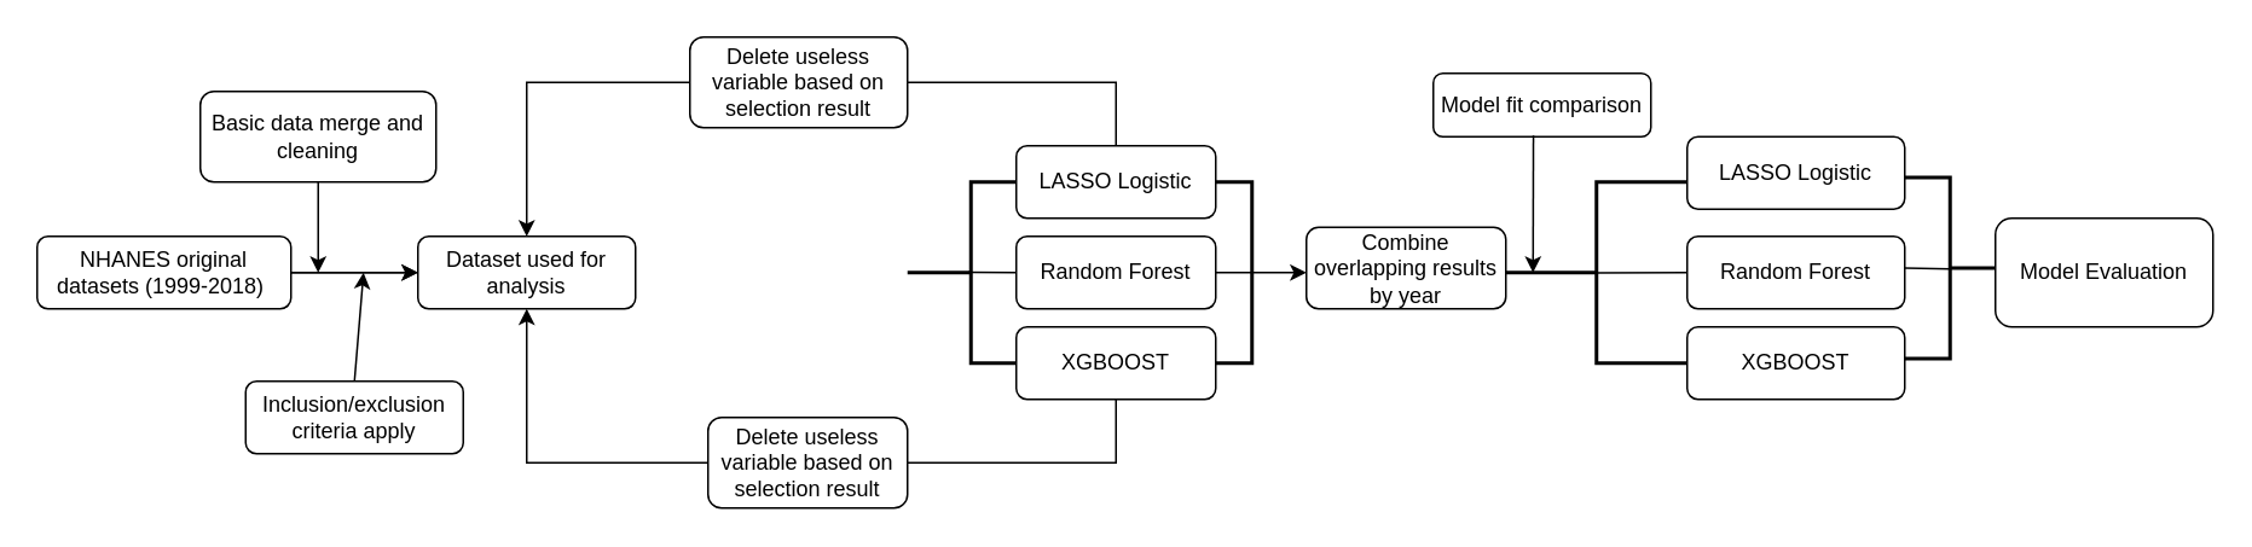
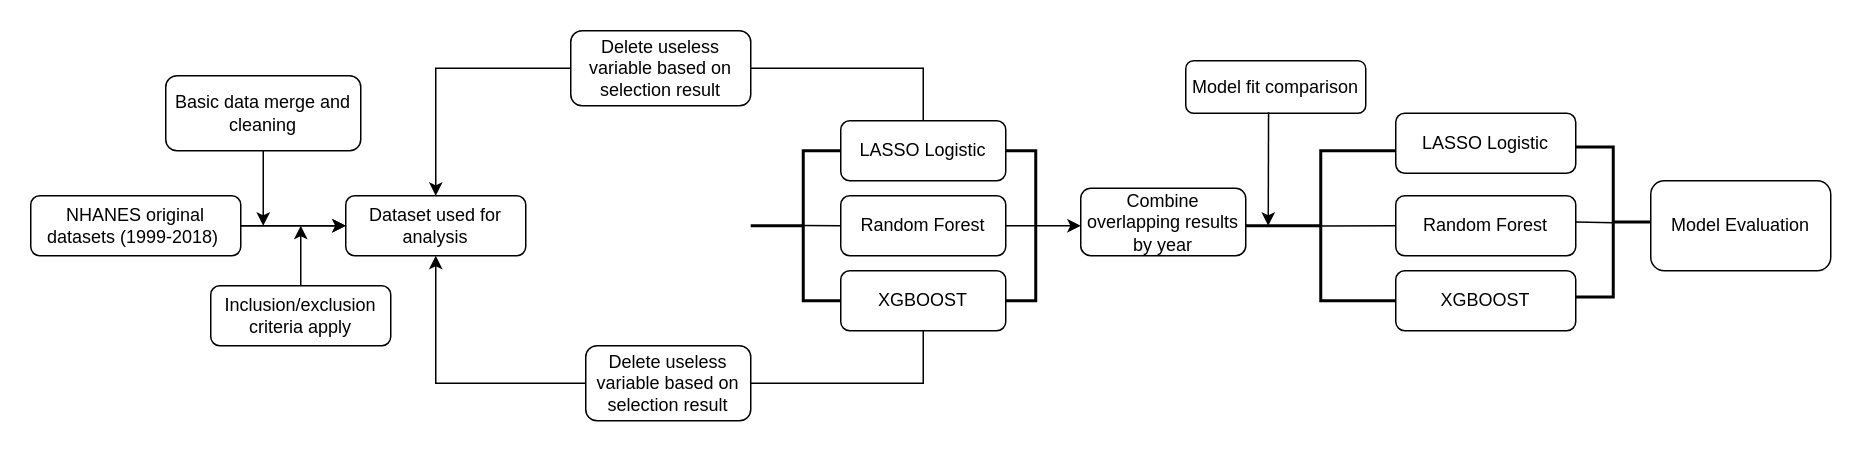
  <mxCell id="0" />
  <mxCell id="1" parent="0" />
  <mxCell id="2" value="" style="edgeStyle=orthogonalEdgeStyle;rounded=0;orthogonalLoop=1;jettySize=auto;html=1;entryX=0;entryY=0.5;entryDx=0;entryDy=0;" parent="1" source="4" target="7" edge="1"><mxGeometry relative="1" as="geometry"><mxPoint x="260" y="150" as="targetPoint" /><Array as="points" /></mxGeometry></mxCell>
  <mxCell id="3" value="" style="edgeStyle=orthogonalEdgeStyle;rounded=0;orthogonalLoop=1;jettySize=auto;html=1;" parent="1" source="4" target="7" edge="1"><mxGeometry relative="1" as="geometry" /></mxCell>
  <mxCell id="4" value="NHANES original datasets (1999-2018)&amp;nbsp;" style="rounded=1;whiteSpace=wrap;html=1;fontSize=12;glass=0;strokeWidth=1;shadow=0;" parent="1" vertex="1"><mxGeometry x="20" y="130" width="140" height="40" as="geometry" /></mxCell>
  <mxCell id="5" value="" style="edgeStyle=orthogonalEdgeStyle;rounded=0;orthogonalLoop=1;jettySize=auto;html=1;" parent="1" source="6" edge="1"><mxGeometry relative="1" as="geometry"><mxPoint x="175" y="150" as="targetPoint" /></mxGeometry></mxCell>
  <mxCell id="6" value="Basic data merge and cleaning" style="rounded=1;whiteSpace=wrap;html=1;" parent="1" vertex="1"><mxGeometry x="110" width="130" height="50" as="geometry" y="50" /></mxCell>
  <mxCell id="7" value="Dataset used for analysis" style="rounded=1;whiteSpace=wrap;html=1;fontSize=12;glass=0;strokeWidth=1;shadow=0;" parent="1" vertex="1"><mxGeometry x="230" y="130" width="120" height="40" as="geometry" /></mxCell>
- <mxCell id="8" value="Inclusion/exclusion criteria apply" style="rounded=1;whiteSpace=wrap;html=1;" parent="1" vertex="1"><mxGeometry x="135" y="210" width="120" height="40" as="geometry" /></mxCell>
+ <mxCell id="8" value="Inclusion/exclusion criteria apply" style="rounded=1;whiteSpace=wrap;html=1;" parent="1" vertex="1"><mxGeometry x="140" y="190" width="120" height="40" as="geometry" /></mxCell>
  <mxCell id="9" value="" style="strokeWidth=2;html=1;shape=mxgraph.flowchart.annotation_2;align=left;labelPosition=right;pointerEvents=1;" parent="1" vertex="1"><mxGeometry x="500" y="100" width="70" height="100" as="geometry" /></mxCell>
  <mxCell id="10" value="LASSO Logistic" style="rounded=1;whiteSpace=wrap;html=1;" parent="1" vertex="1"><mxGeometry x="560" y="80" width="110" height="40" as="geometry" /></mxCell>
  <mxCell id="11" value="XGBOOST" style="rounded=1;whiteSpace=wrap;html=1;" parent="1" vertex="1"><mxGeometry x="560" y="180" width="110" height="40" as="geometry" /></mxCell>
  <mxCell id="12" value="" style="edgeStyle=orthogonalEdgeStyle;rounded=0;orthogonalLoop=1;jettySize=auto;html=1;" parent="1" source="13" edge="1"><mxGeometry relative="1" as="geometry"><mxPoint x="720" y="150" as="targetPoint" /></mxGeometry></mxCell>
  <mxCell id="13" value="" style="strokeWidth=2;html=1;shape=mxgraph.flowchart.annotation_1;align=left;pointerEvents=1;rotation=-180;" parent="1" vertex="1"><mxGeometry x="670" y="100" width="20" height="100" as="geometry" /></mxCell>
  <mxCell id="14" value="Combine overlapping results by year" style="rounded=1;whiteSpace=wrap;html=1;" parent="1" vertex="1"><mxGeometry x="720" y="125" width="110" height="45" as="geometry" /></mxCell>
  <mxCell id="15" value="Delete useless variable based on selection result" style="rounded=1;whiteSpace=wrap;html=1;" parent="1" vertex="1"><mxGeometry x="380" y="20" width="120" height="50" as="geometry" /></mxCell>
  <mxCell id="16" value="Delete useless variable based on selection result" style="rounded=1;whiteSpace=wrap;html=1;" parent="1" vertex="1"><mxGeometry x="390" y="230" width="110" height="50" as="geometry" /></mxCell>
  <mxCell id="17" value="" style="endArrow=none;html=1;rounded=0;exitX=1;exitY=0.5;exitDx=0;exitDy=0;entryX=0.5;entryY=0;entryDx=0;entryDy=0;" parent="1" source="15" target="10" edge="1"><mxGeometry width="50" height="50" relative="1" as="geometry"><mxPoint x="360" y="180" as="sourcePoint" /><mxPoint x="410" y="130" as="targetPoint" /><Array as="points"><mxPoint x="615" y="45" /></Array></mxGeometry></mxCell>
  <mxCell id="18" value="" style="endArrow=classic;html=1;rounded=0;exitX=0;exitY=0.5;exitDx=0;exitDy=0;entryX=0.5;entryY=0;entryDx=0;entryDy=0;" parent="1" source="15" target="7" edge="1"><mxGeometry width="50" height="50" relative="1" as="geometry"><mxPoint x="284" as="sourcePoint" y="50" /><mxPoint x="334" y="0" as="targetPoint" /><Array as="points"><mxPoint x="290" y="45" /></Array></mxGeometry></mxCell>
  <mxCell id="19" value="" style="endArrow=classic;html=1;rounded=0;exitX=0;exitY=0.5;exitDx=0;exitDy=0;entryX=0.5;entryY=1;entryDx=0;entryDy=0;" parent="1" source="16" target="7" edge="1"><mxGeometry width="50" height="50" relative="1" as="geometry"><mxPoint x="360" y="180" as="sourcePoint" /><mxPoint x="410" y="130" as="targetPoint" /><Array as="points"><mxPoint x="290" y="255" /></Array></mxGeometry></mxCell>
  <mxCell id="20" value="" style="endArrow=none;html=1;rounded=0;exitX=1;exitY=0.5;exitDx=0;exitDy=0;entryX=0.5;entryY=1;entryDx=0;entryDy=0;" parent="1" source="16" target="11" edge="1"><mxGeometry width="50" height="50" relative="1" as="geometry"><mxPoint x="360" y="180" as="sourcePoint" /><mxPoint x="410" y="130" as="targetPoint" /><Array as="points"><mxPoint x="615" y="255" /></Array></mxGeometry></mxCell>
  <mxCell id="21" value="" style="endArrow=classic;html=1;rounded=0;exitX=0.5;exitY=0;exitDx=0;exitDy=0;" parent="1" source="8" edge="1"><mxGeometry width="50" height="50" relative="1" as="geometry"><mxPoint x="360" y="180" as="sourcePoint" /><mxPoint x="200" y="150" as="targetPoint" /></mxGeometry></mxCell>
  <mxCell id="22" value="" style="strokeWidth=2;html=1;shape=mxgraph.flowchart.annotation_2;align=left;labelPosition=right;pointerEvents=1;" parent="1" vertex="1"><mxGeometry x="830" y="100" width="100" height="100" as="geometry" /></mxCell>
  <mxCell id="23" value="LASSO Logistic" style="rounded=1;whiteSpace=wrap;html=1;" parent="1" vertex="1"><mxGeometry x="930" y="75" width="120" height="40" as="geometry" /></mxCell>
  <mxCell id="24" value="Random Forest" style="rounded=1;whiteSpace=wrap;html=1;" parent="1" vertex="1"><mxGeometry x="930" y="130" width="120" height="40" as="geometry" /></mxCell>
  <mxCell id="25" value="XGBOOST" style="rounded=1;whiteSpace=wrap;html=1;" parent="1" vertex="1"><mxGeometry x="930" y="180" width="120" height="40" as="geometry" /></mxCell>
  <mxCell id="26" value="" style="strokeWidth=2;html=1;shape=mxgraph.flowchart.annotation_2;align=left;labelPosition=right;pointerEvents=1;direction=west;" parent="1" vertex="1"><mxGeometry x="1050" y="97.5" width="50" height="100" as="geometry" /></mxCell>
  <mxCell id="27" value="" style="endArrow=none;html=1;rounded=0;exitX=0;exitY=0.5;exitDx=0;exitDy=0;entryX=0.483;entryY=0.501;entryDx=0;entryDy=0;entryPerimeter=0;" parent="1" source="24" target="22" edge="1"><mxGeometry width="50" height="50" relative="1" as="geometry"><mxPoint x="850" y="180" as="sourcePoint" /><mxPoint x="910" y="150" as="targetPoint" /></mxGeometry></mxCell>
  <mxCell id="28" value="" style="endArrow=none;html=1;rounded=0;exitX=1;exitY=0.5;exitDx=0;exitDy=0;exitPerimeter=0;" parent="1" source="26" edge="1"><mxGeometry width="50" height="50" relative="1" as="geometry"><mxPoint x="1050" y="150" as="sourcePoint" /><mxPoint x="1075" y="148" as="targetPoint" /></mxGeometry></mxCell>
  <mxCell id="29" value="Model fit comparison" style="rounded=1;whiteSpace=wrap;html=1;" parent="1" vertex="1"><mxGeometry x="790" y="40" width="120" height="35" as="geometry" /></mxCell>
  <mxCell id="30" value="" style="endArrow=classic;html=1;rounded=0;exitX=0.46;exitY=0.979;exitDx=0;exitDy=0;exitPerimeter=0;" parent="1" source="29" edge="1"><mxGeometry width="50" height="50" relative="1" as="geometry"><mxPoint x="910" y="210" as="sourcePoint" /><mxPoint x="845" y="150" as="targetPoint" /></mxGeometry></mxCell>
  <mxCell id="31" value="Model Evaluation" style="rounded=1;whiteSpace=wrap;html=1;" parent="1" vertex="1"><mxGeometry x="1100" y="120" width="120" height="60" as="geometry" /></mxCell>
  <mxCell id="32" value="Random Forest" style="rounded=1;whiteSpace=wrap;html=1;" vertex="1" parent="1"><mxGeometry x="560" y="130" width="110" height="40" as="geometry" /></mxCell>
  <mxCell id="33" value="" style="endArrow=none;html=1;rounded=0;exitX=0;exitY=0.5;exitDx=0;exitDy=0;entryX=0.478;entryY=0.499;entryDx=0;entryDy=0;entryPerimeter=0;" edge="1" parent="1" source="32" target="9"><mxGeometry width="50" height="50" relative="1" as="geometry"><mxPoint x="470" y="210" as="sourcePoint" /><mxPoint x="520" y="160" as="targetPoint" /></mxGeometry></mxCell>
  <mxCell id="34" value="" style="endArrow=none;html=1;rounded=0;exitX=0;exitY=0.5;exitDx=0;exitDy=0;exitPerimeter=0;entryX=1;entryY=0.5;entryDx=0;entryDy=0;" edge="1" parent="1" source="13" target="32"><mxGeometry width="50" height="50" relative="1" as="geometry"><mxPoint x="470" y="210" as="sourcePoint" /><mxPoint x="520" y="160" as="targetPoint" /></mxGeometry></mxCell>
